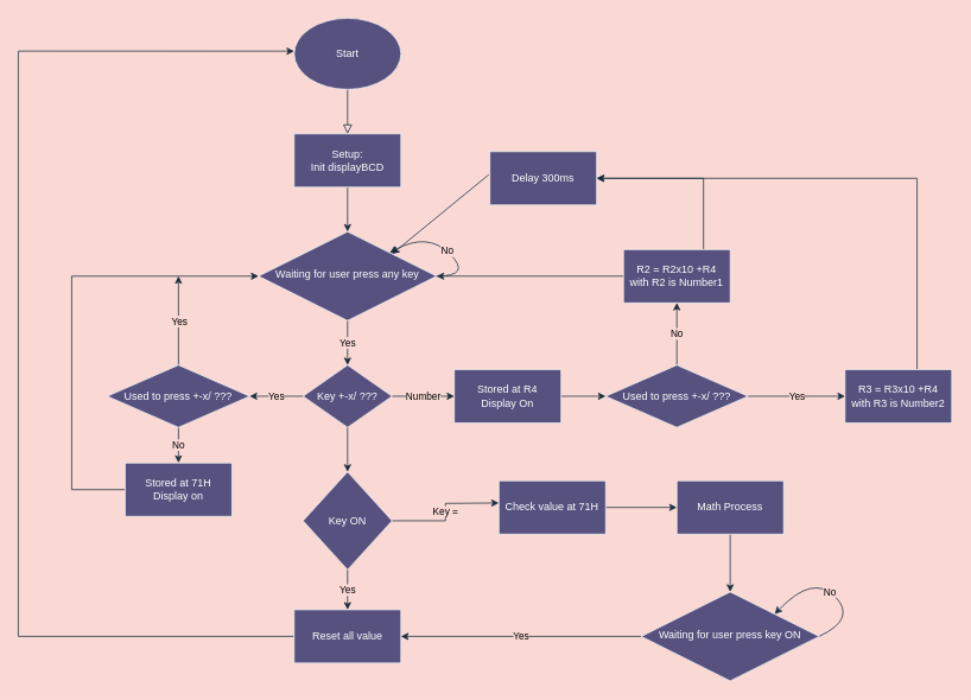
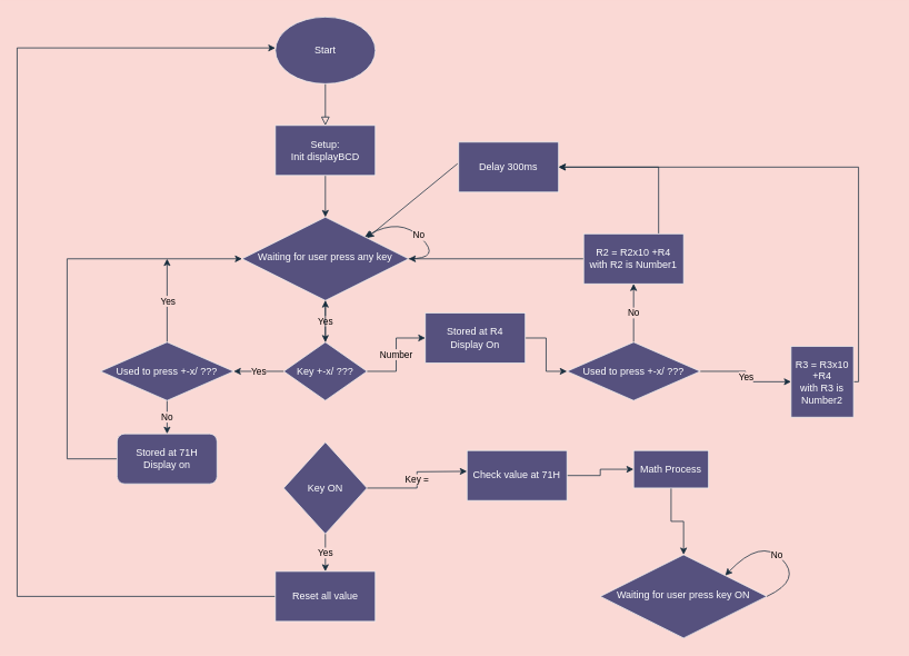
  <mxCell id="0" />
  <mxCell id="1" parent="0" />
  <mxCell id="2" value="" style="rounded=0;html=1;jettySize=auto;orthogonalLoop=1;fontSize=11;endArrow=block;endFill=0;endSize=8;strokeWidth=1;shadow=0;labelBackgroundColor=none;edgeStyle=orthogonalEdgeStyle;strokeColor=#182E3E;" parent="1" edge="1"><mxGeometry relative="1" as="geometry"><mxPoint x="390" as="sourcePoint" y="100" /><mxPoint x="390" y="150" as="targetPoint" /></mxGeometry></mxCell>
  <mxCell id="3" value="Yes" style="edgeStyle=orthogonalEdgeStyle;rounded=0;orthogonalLoop=1;jettySize=auto;html=1;entryX=0.5;entryY=0;entryDx=0;entryDy=0;labelBackgroundColor=#FAD9D5;strokeColor=#182E3E;" parent="1" source="4" edge="1"><mxGeometry relative="1" as="geometry"><mxPoint x="390" y="410" as="targetPoint" /></mxGeometry></mxCell>
  <mxCell id="4" value="Waiting for user press any key" style="rhombus;whiteSpace=wrap;html=1;shadow=0;fontFamily=Helvetica;fontSize=12;align=center;strokeWidth=1;spacing=6;spacingTop=-4;fillColor=#56517E;strokeColor=#EEEEEE;fontColor=#FFFFFF;" parent="1" vertex="1"><mxGeometry x="290" y="260" width="200" height="100" as="geometry" /></mxCell>
  <mxCell id="5" value="Start" style="ellipse;whiteSpace=wrap;html=1;fillColor=#56517E;strokeColor=#EEEEEE;fontColor=#FFFFFF;" parent="1" vertex="1"><mxGeometry x="330" y="20" width="120" height="80" as="geometry" /></mxCell>
  <mxCell id="6" style="edgeStyle=orthogonalEdgeStyle;rounded=0;orthogonalLoop=1;jettySize=auto;html=1;entryX=0.5;entryY=0;entryDx=0;entryDy=0;labelBackgroundColor=#FAD9D5;strokeColor=#182E3E;" parent="1" source="7" target="4" edge="1"><mxGeometry relative="1" as="geometry" /></mxCell>
  <mxCell id="7" value="Setup:&lt;br&gt;Init displayBCD" style="rounded=0;whiteSpace=wrap;html=1;fillColor=#56517E;strokeColor=#EEEEEE;fontColor=#FFFFFF;" parent="1" vertex="1"><mxGeometry x="330" y="150" width="120" height="60" as="geometry" /></mxCell>
  <mxCell id="8" value="No" style="curved=1;endArrow=classic;html=1;rounded=0;labelBackgroundColor=#FAD9D5;strokeColor=#182E3E;" parent="1" target="4" edge="1"><mxGeometry width="50" height="50" relative="1" as="geometry"><mxPoint x="490" y="310" as="sourcePoint" /><mxPoint x="440" y="290" as="targetPoint" /><Array as="points"><mxPoint x="530" y="310" /><mxPoint x="480" y="260" /></Array></mxGeometry></mxCell>
  <mxCell id="9" value="Number" style="edgeStyle=orthogonalEdgeStyle;rounded=0;orthogonalLoop=1;jettySize=auto;html=1;labelBackgroundColor=#FAD9D5;strokeColor=#182E3E;" parent="1" source="12" target="14" edge="1"><mxGeometry relative="1" as="geometry" /></mxCell>
  <mxCell id="10" value="Yes" style="edgeStyle=orthogonalEdgeStyle;rounded=0;orthogonalLoop=1;jettySize=auto;html=1;labelBackgroundColor=#FAD9D5;strokeColor=#182E3E;" parent="1" source="12" target="18" edge="1"><mxGeometry relative="1" as="geometry" /></mxCell>
- <mxCell id="11" value="" style="edgeStyle=orthogonalEdgeStyle;rounded=0;orthogonalLoop=1;jettySize=auto;html=1;labelBackgroundColor=#FAD9D5;strokeColor=#182E3E;" parent="1" source="12" target="30" edge="1"><mxGeometry relative="1" as="geometry" /></mxCell>
+ <mxCell id="11" value="" style="edgeStyle=orthogonalEdgeStyle;rounded=0;orthogonalLoop=1;jettySize=auto;html=1;labelBackgroundColor=#FAD9D5;strokeColor=#182E3E;" parent="1" source="12" target="4" edge="1"><mxGeometry relative="1" as="geometry" /></mxCell>
  <mxCell id="12" value="Key +-x/ ???" style="rhombus;whiteSpace=wrap;html=1;fillColor=#56517E;strokeColor=#EEEEEE;fontColor=#FFFFFF;" parent="1" vertex="1"><mxGeometry x="340" y="410" width="100" height="70" as="geometry" /></mxCell>
  <mxCell id="13" style="edgeStyle=orthogonalEdgeStyle;rounded=0;orthogonalLoop=1;jettySize=auto;html=1;entryX=0;entryY=0.5;entryDx=0;entryDy=0;labelBackgroundColor=#FAD9D5;strokeColor=#182E3E;" parent="1" source="14" target="22" edge="1"><mxGeometry relative="1" as="geometry" /></mxCell>
- <mxCell id="14" value="Stored at R4&lt;br&gt;Display On" style="whiteSpace=wrap;html=1;fillColor=#56517E;strokeColor=#EEEEEE;fontColor=#FFFFFF;" parent="1" vertex="1"><mxGeometry x="510" y="415" width="120" height="60" as="geometry" /></mxCell>
+ <mxCell id="14" value="Stored at R4&lt;br&gt;Display On" style="whiteSpace=wrap;html=1;fillColor=#56517E;strokeColor=#EEEEEE;fontColor=#FFFFFF;" parent="1" vertex="1"><mxGeometry x="510" y="375" width="120" height="60" as="geometry" /></mxCell>
  <mxCell id="15" value="No" style="edgeStyle=orthogonalEdgeStyle;rounded=0;orthogonalLoop=1;jettySize=auto;html=1;labelBackgroundColor=#FAD9D5;strokeColor=#182E3E;" parent="1" source="18" target="19" edge="1"><mxGeometry relative="1" as="geometry" /></mxCell>
  <mxCell id="16" style="edgeStyle=orthogonalEdgeStyle;rounded=0;orthogonalLoop=1;jettySize=auto;html=1;entryX=0;entryY=0.5;entryDx=0;entryDy=0;exitX=0;exitY=0.5;exitDx=0;exitDy=0;labelBackgroundColor=#FAD9D5;strokeColor=#182E3E;" parent="1" source="19" target="4" edge="1"><mxGeometry relative="1" as="geometry"><mxPoint x="110" y="180" as="targetPoint" /><mxPoint x="110" y="560" as="sourcePoint" /><Array as="points"><mxPoint x="80" y="550" /><mxPoint x="80" y="310" /></Array></mxGeometry></mxCell>
  <mxCell id="17" value="Yes" style="edgeStyle=orthogonalEdgeStyle;rounded=0;orthogonalLoop=1;jettySize=auto;html=1;labelBackgroundColor=#FAD9D5;strokeColor=#182E3E;" parent="1" source="18" edge="1"><mxGeometry relative="1" as="geometry"><mxPoint y="310" as="targetPoint" x="200" /></mxGeometry></mxCell>
  <mxCell id="18" value="Used to press +-x/ ???" style="rhombus;whiteSpace=wrap;html=1;fillColor=#56517E;strokeColor=#EEEEEE;fontColor=#FFFFFF;" parent="1" vertex="1"><mxGeometry x="120" y="410" width="160" height="70" as="geometry" /></mxCell>
- <mxCell id="19" value="&lt;span style=&quot;&quot;&gt;Stored at 71H&lt;br&gt;Display on&lt;br&gt;&lt;/span&gt;" style="whiteSpace=wrap;html=1;fillColor=#56517E;strokeColor=#EEEEEE;fontColor=#FFFFFF;" parent="1" vertex="1"><mxGeometry x="140" y="520" width="120" height="60" as="geometry" /></mxCell>
+ <mxCell id="19" value="&lt;span style=&quot;&quot;&gt;Stored at 71H&lt;br&gt;Display on&lt;br&gt;&lt;/span&gt;" style="whiteSpace=wrap;html=1;fillColor=#56517E;strokeColor=#EEEEEE;fontColor=#FFFFFF;rounded=1;" parent="1" vertex="1"><mxGeometry x="140" y="520" width="120" height="60" as="geometry" /></mxCell>
  <mxCell id="20" value="No" style="edgeStyle=orthogonalEdgeStyle;rounded=0;orthogonalLoop=1;jettySize=auto;html=1;labelBackgroundColor=#FAD9D5;strokeColor=#182E3E;" parent="1" source="22" target="25" edge="1"><mxGeometry relative="1" as="geometry" /></mxCell>
  <mxCell id="21" value="Yes" style="edgeStyle=orthogonalEdgeStyle;rounded=0;orthogonalLoop=1;jettySize=auto;html=1;labelBackgroundColor=#FAD9D5;strokeColor=#182E3E;" parent="1" source="22" target="27" edge="1"><mxGeometry relative="1" as="geometry" /></mxCell>
  <mxCell id="22" value="Used to press +-x/ ???" style="rhombus;whiteSpace=wrap;html=1;fillColor=#56517E;strokeColor=#EEEEEE;fontColor=#FFFFFF;" parent="1" vertex="1"><mxGeometry x="680" y="410" width="160" height="70" as="geometry" /></mxCell>
  <mxCell id="23" style="edgeStyle=orthogonalEdgeStyle;rounded=0;orthogonalLoop=1;jettySize=auto;html=1;entryX=1;entryY=0.5;entryDx=0;entryDy=0;labelBackgroundColor=#FAD9D5;strokeColor=#182E3E;" parent="1" source="25" target="4" edge="1"><mxGeometry relative="1" as="geometry" /></mxCell>
  <mxCell id="24" style="edgeStyle=orthogonalEdgeStyle;rounded=0;orthogonalLoop=1;jettySize=auto;html=1;entryX=1;entryY=0.5;entryDx=0;entryDy=0;labelBackgroundColor=#FAD9D5;strokeColor=#182E3E;" edge="1" parent="1" source="25" target="40"><mxGeometry relative="1" as="geometry"><mxPoint x="680" y="200" as="targetPoint" /><Array as="points"><mxPoint x="790" y="200" /></Array></mxGeometry></mxCell>
  <mxCell id="25" value="R2 = R2x10 +R4&lt;br&gt;with R2 is Number1" style="whiteSpace=wrap;html=1;fillColor=#56517E;strokeColor=#EEEEEE;fontColor=#FFFFFF;" parent="1" vertex="1"><mxGeometry x="700" y="280" width="120" height="60" as="geometry" /></mxCell>
  <mxCell id="26" style="edgeStyle=orthogonalEdgeStyle;rounded=0;orthogonalLoop=1;jettySize=auto;html=1;entryX=1;entryY=0.5;entryDx=0;entryDy=0;labelBackgroundColor=#FAD9D5;strokeColor=#182E3E;" edge="1" parent="1" source="27" target="40"><mxGeometry relative="1" as="geometry"><mxPoint x="1009" y="200" as="targetPoint" /><Array as="points"><mxPoint x="1030" y="200" /></Array></mxGeometry></mxCell>
- <mxCell id="27" value="R3 = R3x10 +R4&lt;br&gt;with R3 is Number2" style="whiteSpace=wrap;html=1;fillColor=#56517E;strokeColor=#EEEEEE;fontColor=#FFFFFF;" parent="1" vertex="1"><mxGeometry x="949" y="415" width="120" height="60" as="geometry" /></mxCell>
+ <mxCell id="27" value="R3 = R3x10 +R4&lt;br&gt;with R3 is Number2" style="whiteSpace=wrap;html=1;fillColor=#56517E;strokeColor=#EEEEEE;fontColor=#FFFFFF;" parent="1" vertex="1"><mxGeometry x="949" y="415" width="75" height="85" as="geometry" /></mxCell>
  <mxCell id="28" value="Yes" style="edgeStyle=orthogonalEdgeStyle;rounded=0;orthogonalLoop=1;jettySize=auto;html=1;labelBackgroundColor=#FAD9D5;strokeColor=#182E3E;" parent="1" source="30" target="32" edge="1"><mxGeometry relative="1" as="geometry" /></mxCell>
  <mxCell id="29" value="Key =" style="edgeStyle=orthogonalEdgeStyle;rounded=0;orthogonalLoop=1;jettySize=auto;html=1;labelBackgroundColor=#FAD9D5;strokeColor=#182E3E;" parent="1" source="30" edge="1"><mxGeometry relative="1" as="geometry"><mxPoint x="560" y="565" as="targetPoint" /></mxGeometry></mxCell>
  <mxCell id="30" value="Key ON" style="rhombus;whiteSpace=wrap;html=1;fillColor=#56517E;strokeColor=#EEEEEE;fontColor=#FFFFFF;" parent="1" vertex="1"><mxGeometry x="340" y="530" width="100" height="110" as="geometry" /></mxCell>
  <mxCell id="31" style="edgeStyle=orthogonalEdgeStyle;rounded=0;orthogonalLoop=1;jettySize=auto;html=1;entryX=0;entryY=0.463;entryDx=0;entryDy=0;entryPerimeter=0;labelBackgroundColor=#FAD9D5;strokeColor=#182E3E;" parent="1" source="32" target="5" edge="1"><mxGeometry relative="1" as="geometry"><mxPoint x="30" y="57.037" as="targetPoint" /><Array as="points"><mxPoint x="20" y="715" /><mxPoint x="20" y="57" /></Array></mxGeometry></mxCell>
  <mxCell id="32" value="Reset all value" style="whiteSpace=wrap;html=1;fillColor=#56517E;strokeColor=#EEEEEE;fontColor=#FFFFFF;" parent="1" vertex="1"><mxGeometry x="330" y="685" width="120" height="60" as="geometry" /></mxCell>
  <mxCell id="33" value="" style="edgeStyle=orthogonalEdgeStyle;rounded=0;orthogonalLoop=1;jettySize=auto;html=1;labelBackgroundColor=#FAD9D5;strokeColor=#182E3E;" parent="1" source="34" target="36" edge="1"><mxGeometry relative="1" as="geometry" /></mxCell>
  <mxCell id="34" value="Check value at 71H" style="rounded=0;whiteSpace=wrap;html=1;fillColor=#56517E;strokeColor=#EEEEEE;fontColor=#FFFFFF;" parent="1" vertex="1"><mxGeometry x="560" y="540" width="120" height="60" as="geometry" /></mxCell>
  <mxCell id="35" style="edgeStyle=orthogonalEdgeStyle;rounded=0;orthogonalLoop=1;jettySize=auto;html=1;entryX=0.5;entryY=0;entryDx=0;entryDy=0;labelBackgroundColor=#FAD9D5;strokeColor=#182E3E;" parent="1" source="36" target="38" edge="1"><mxGeometry relative="1" as="geometry" /></mxCell>
- <mxCell id="36" value="Math Process" style="whiteSpace=wrap;html=1;rounded=0;fillColor=#56517E;strokeColor=#EEEEEE;fontColor=#FFFFFF;" parent="1" vertex="1"><mxGeometry x="760" y="540" width="120" height="60" as="geometry" /></mxCell>
- <mxCell id="37" value="Yes" style="edgeStyle=orthogonalEdgeStyle;rounded=0;orthogonalLoop=1;jettySize=auto;html=1;entryX=1;entryY=0.5;entryDx=0;entryDy=0;labelBackgroundColor=#FAD9D5;strokeColor=#182E3E;" parent="1" source="38" target="32" edge="1"><mxGeometry relative="1" as="geometry" /></mxCell>
+ <mxCell id="36" value="Math Process" style="whiteSpace=wrap;html=1;rounded=0;fillColor=#56517E;strokeColor=#EEEEEE;fontColor=#FFFFFF;" parent="1" vertex="1"><mxGeometry x="760" y="540" width="90" height="45" as="geometry" /></mxCell>
  <mxCell id="38" value="Waiting for user press key ON" style="rhombus;whiteSpace=wrap;html=1;shadow=0;fontFamily=Helvetica;fontSize=12;align=center;strokeWidth=1;spacing=6;spacingTop=-4;fillColor=#56517E;strokeColor=#EEEEEE;fontColor=#FFFFFF;" parent="1" vertex="1"><mxGeometry x="720" y="665" width="200" height="100" as="geometry" /></mxCell>
  <mxCell id="39" value="No" style="curved=1;endArrow=classic;html=1;rounded=0;exitX=1;exitY=0.5;exitDx=0;exitDy=0;entryX=1;entryY=0;entryDx=0;entryDy=0;labelBackgroundColor=#FAD9D5;strokeColor=#182E3E;" parent="1" source="38" target="38" edge="1"><mxGeometry width="50" height="50" relative="1" as="geometry"><mxPoint x="922.63" y="695" as="sourcePoint" /><mxPoint x="869.998" y="668.684" as="targetPoint" /><Array as="points"><mxPoint x="962.63" y="695" /><mxPoint x="912.63" y="645" /></Array></mxGeometry></mxCell>
  <mxCell id="40" value="Delay 300ms" style="whiteSpace=wrap;html=1;fillColor=#56517E;strokeColor=#EEEEEE;fontColor=#FFFFFF;" vertex="1" parent="1"><mxGeometry x="550" y="170" width="120" height="60" as="geometry" /></mxCell>
  <mxCell id="41" value="" style="endArrow=classic;html=1;rounded=0;exitX=-0.011;exitY=0.431;exitDx=0;exitDy=0;exitPerimeter=0;entryX=1;entryY=0;entryDx=0;entryDy=0;labelBackgroundColor=#FAD9D5;strokeColor=#182E3E;" edge="1" parent="1" source="40" target="4"><mxGeometry width="50" height="50" relative="1" as="geometry"><mxPoint x="530" y="340" as="sourcePoint" /><mxPoint x="580" y="290" as="targetPoint" /></mxGeometry></mxCell>
